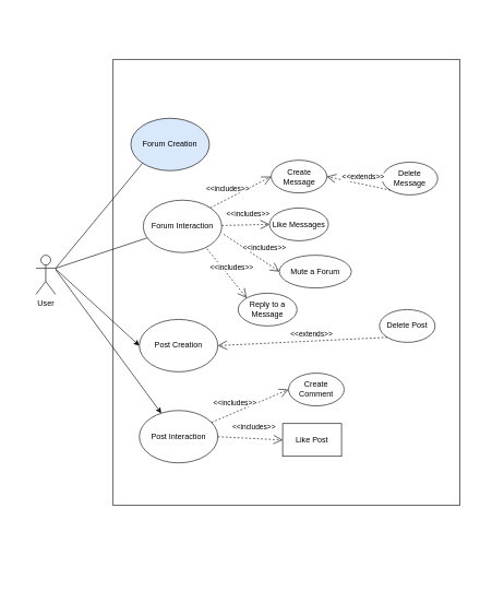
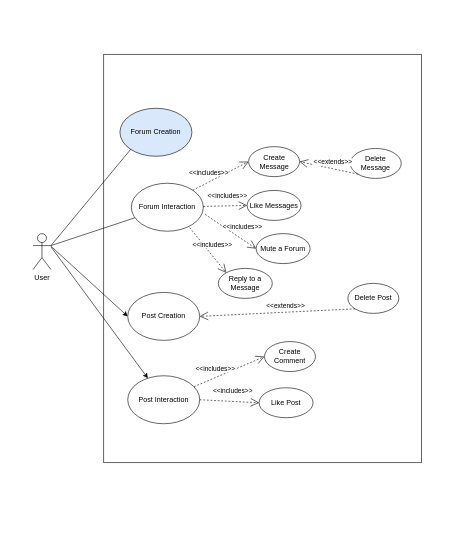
  <mxCell id="0" />
  <mxCell id="1" parent="0" />
  <mxCell id="2" value="" style="rounded=0;whiteSpace=wrap;html=1;strokeColor=none;" vertex="1" parent="1"><mxGeometry x="20" y="20" width="709" height="860" as="geometry" /></mxCell>
  <mxCell id="3" value="" style="rounded=0;whiteSpace=wrap;html=1;" parent="1" vertex="1"><mxGeometry x="172" y="90" width="530" height="681" as="geometry" /></mxCell>
  <mxCell id="4" value="Forum Creation" style="ellipse;whiteSpace=wrap;html=1;fillColor=#dae8fc;" parent="1" vertex="1"><mxGeometry x="199.001" y="180.002" width="120" height="80" as="geometry" /></mxCell>
  <mxCell id="5" value="Forum Interaction" style="ellipse;whiteSpace=wrap;html=1;" parent="1" vertex="1"><mxGeometry x="218.001" y="305.002" width="120" height="80" as="geometry" /></mxCell>
  <mxCell id="6" value="" style="endArrow=none;html=1;rounded=0;exitX=1;exitY=0.333;exitDx=0;exitDy=0;exitPerimeter=0;" parent="1" target="5" edge="1" source="9"><mxGeometry width="50" height="50" relative="1" as="geometry"><mxPoint x="102.001" y="350.002" as="sourcePoint" /><mxPoint x="322.001" y="280.002" as="targetPoint" /></mxGeometry></mxCell>
  <mxCell id="7" style="edgeStyle=none;html=1;entryX=0;entryY=0.5;entryDx=0;entryDy=0;" edge="1" parent="1" target="19"><mxGeometry relative="1" as="geometry"><mxPoint x="84" y="410" as="sourcePoint" /></mxGeometry></mxCell>
  <mxCell id="8" style="edgeStyle=none;html=1;" edge="1" parent="1" target="22"><mxGeometry relative="1" as="geometry"><mxPoint x="84" y="411" as="sourcePoint" /></mxGeometry></mxCell>
  <mxCell id="9" value="User" style="shape=umlActor;verticalLabelPosition=bottom;verticalAlign=top;html=1;outlineConnect=0;" parent="1" vertex="1"><mxGeometry x="54.001" y="389.002" width="30" height="60" as="geometry" /></mxCell>
  <mxCell id="10" value="Create Message" style="ellipse;whiteSpace=wrap;html=1;" parent="1" vertex="1"><mxGeometry x="413.501" y="244.002" width="85" height="50" as="geometry" /></mxCell>
  <mxCell id="11" value="Like Messages" style="ellipse;whiteSpace=wrap;html=1;" parent="1" vertex="1"><mxGeometry x="411.001" y="317.002" width="90" height="50" as="geometry" /></mxCell>
- <mxCell id="12" value="Mute a Forum" style="ellipse;whiteSpace=wrap;html=1;" parent="1" vertex="1"><mxGeometry x="426.001" y="389.002" width="110" height="50" as="geometry" /></mxCell>
+ <mxCell id="12" value="Mute a Forum" style="ellipse;whiteSpace=wrap;html=1;" parent="1" vertex="1"><mxGeometry x="426.001" y="389.002" width="90" height="50" as="geometry" /></mxCell>
  <mxCell id="13" value="&amp;lt;&amp;lt;includes&amp;gt;&amp;gt;" style="endArrow=open;endSize=12;dashed=1;html=1;rounded=0;entryX=0;entryY=0.5;entryDx=0;entryDy=0;exitX=1;exitY=0;exitDx=0;exitDy=0;" parent="1" source="5" target="10" edge="1"><mxGeometry x="-0.294" y="14" width="160" relative="1" as="geometry"><mxPoint x="352.001" y="149.002" as="sourcePoint" /><mxPoint x="477.001" y="149.002" as="targetPoint" /><mxPoint as="offset" /></mxGeometry></mxCell>
  <mxCell id="14" value="&amp;lt;&amp;lt;includes&amp;gt;&amp;gt;" style="endArrow=open;endSize=12;dashed=1;html=1;rounded=0;entryX=0;entryY=0.5;entryDx=0;entryDy=0;" parent="1" source="5" target="11" edge="1"><mxGeometry x="0.095" y="17" width="160" relative="1" as="geometry"><mxPoint x="322.001" y="390.002" as="sourcePoint" /><mxPoint x="432.001" y="250.002" as="targetPoint" /><mxPoint as="offset" /></mxGeometry></mxCell>
  <mxCell id="15" value="&amp;lt;&amp;lt;includes&amp;gt;&amp;gt;" style="endArrow=open;endSize=12;dashed=1;html=1;rounded=0;exitX=1.025;exitY=0.65;exitDx=0;exitDy=0;exitPerimeter=0;entryX=0;entryY=0.5;entryDx=0;entryDy=0;" parent="1" source="5" target="12" edge="1"><mxGeometry x="0.217" y="18" width="160" relative="1" as="geometry"><mxPoint x="372.001" y="310.002" as="sourcePoint" /><mxPoint x="402.001" y="440.002" as="targetPoint" /><mxPoint as="offset" /></mxGeometry></mxCell>
  <mxCell id="16" value="" style="endArrow=none;html=1;rounded=0;entryX=0;entryY=1;entryDx=0;entryDy=0;exitX=1;exitY=0.333;exitDx=0;exitDy=0;exitPerimeter=0;" parent="1" target="4" edge="1" source="9"><mxGeometry width="50" height="50" relative="1" as="geometry"><mxPoint x="102.001" y="350.002" as="sourcePoint" /><mxPoint x="212.001" y="310.002" as="targetPoint" /></mxGeometry></mxCell>
  <mxCell id="17" value="Reply to a Message" style="ellipse;whiteSpace=wrap;html=1;" parent="1" vertex="1"><mxGeometry x="363.001" y="447.002" width="90" height="50" as="geometry" /></mxCell>
  <mxCell id="18" value="&amp;lt;&amp;lt;includes&amp;gt;&amp;gt;" style="endArrow=open;endSize=12;dashed=1;html=1;rounded=0;entryX=0;entryY=0;entryDx=0;entryDy=0;exitX=0.81;exitY=0.925;exitDx=0;exitDy=0;exitPerimeter=0;" parent="1" source="5" target="17" edge="1"><mxGeometry x="-0.057" y="12" width="160" relative="1" as="geometry"><mxPoint x="333.001" y="480.002" as="sourcePoint" /><mxPoint x="412.001" y="450.002" as="targetPoint" /><mxPoint as="offset" /></mxGeometry></mxCell>
  <mxCell id="19" value="Post Creation&lt;br&gt;" style="ellipse;whiteSpace=wrap;html=1;" vertex="1" parent="1"><mxGeometry x="212.001" y="487.002" width="120" height="80" as="geometry" /></mxCell>
  <mxCell id="20" value="Delete Post" style="ellipse;whiteSpace=wrap;html=1;" vertex="1" parent="1"><mxGeometry x="579.001" y="472.002" width="85" height="50" as="geometry" /></mxCell>
  <mxCell id="21" value="&amp;lt;&amp;lt;extends&amp;gt;&amp;gt;" style="endArrow=open;endSize=12;dashed=1;html=1;rounded=0;exitX=0;exitY=1;exitDx=0;exitDy=0;entryX=1;entryY=0.5;entryDx=0;entryDy=0;" edge="1" parent="1" source="20" target="19"><mxGeometry x="-0.111" y="-11" width="160" relative="1" as="geometry"><mxPoint x="489.54" y="572" as="sourcePoint" /><mxPoint x="312.002" y="546.294" as="targetPoint" /><mxPoint x="-1" as="offset" /><Array as="points" /></mxGeometry></mxCell>
  <mxCell id="22" value="Post Interaction" style="ellipse;whiteSpace=wrap;html=1;" vertex="1" parent="1"><mxGeometry x="212.001" y="626.002" width="120" height="80" as="geometry" /></mxCell>
  <mxCell id="23" value="Create Comment" style="ellipse;whiteSpace=wrap;html=1;" vertex="1" parent="1"><mxGeometry x="440.001" y="569.002" width="85" height="50" as="geometry" /></mxCell>
- <mxCell id="24" value="Like Post" style="whiteSpace=wrap;html=1;rounded=0;" vertex="1" parent="1"><mxGeometry x="431.001" y="646.002" width="90" height="50" as="geometry" /></mxCell>
+ <mxCell id="24" value="Like Post" style="ellipse;whiteSpace=wrap;html=1;" vertex="1" parent="1"><mxGeometry x="431.001" y="646.002" width="90" height="50" as="geometry" /></mxCell>
  <mxCell id="25" value="&amp;lt;&amp;lt;includes&amp;gt;&amp;gt;" style="endArrow=open;endSize=12;dashed=1;html=1;rounded=0;entryX=0;entryY=0.5;entryDx=0;entryDy=0;" edge="1" parent="1" target="23" source="22"><mxGeometry x="-0.294" y="14" width="160" relative="1" as="geometry"><mxPoint x="433.998" y="677.218" as="sourcePoint" /><mxPoint x="590.571" y="509.502" as="targetPoint" /><mxPoint as="offset" /></mxGeometry></mxCell>
  <mxCell id="26" value="&amp;lt;&amp;lt;includes&amp;gt;&amp;gt;" style="endArrow=open;endSize=12;dashed=1;html=1;rounded=0;entryX=0;entryY=0.5;entryDx=0;entryDy=0;exitX=1;exitY=0.5;exitDx=0;exitDy=0;" edge="1" parent="1" target="24" source="22"><mxGeometry x="0.095" y="17" width="160" relative="1" as="geometry"><mxPoint x="451.537" y="704.139" as="sourcePoint" /><mxPoint x="545.571" y="610.502" as="targetPoint" /><mxPoint as="offset" /></mxGeometry></mxCell>
  <mxCell id="27" value="Delete Message" style="ellipse;whiteSpace=wrap;html=1;" vertex="1" parent="1"><mxGeometry x="583.001" y="247.002" width="85" height="50" as="geometry" /></mxCell>
  <mxCell id="28" value="&amp;lt;&amp;lt;extends&amp;gt;&amp;gt;" style="endArrow=open;endSize=12;dashed=1;html=1;rounded=0;entryX=1;entryY=0.5;entryDx=0;entryDy=0;exitX=0;exitY=1;exitDx=0;exitDy=0;" edge="1" parent="1" source="27" target="10"><mxGeometry x="-0.111" y="-11" width="160" relative="1" as="geometry"><mxPoint x="739.07" y="376" as="sourcePoint" /><mxPoint x="481.001" y="287.002" as="targetPoint" /><mxPoint x="-1" as="offset" /><Array as="points" /></mxGeometry></mxCell>
